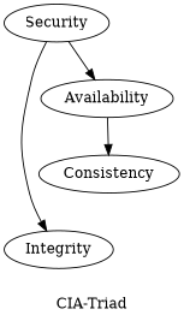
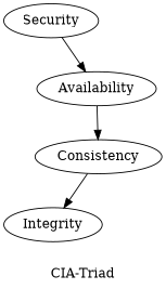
  digraph {
    label="CIA-Triad"
    Security
    Integrity
    Availability
    Consistency
-   Security -> Integrity
+   Consistency -> Integrity
    Security -> Availability
    Availability -> Consistency
  }
